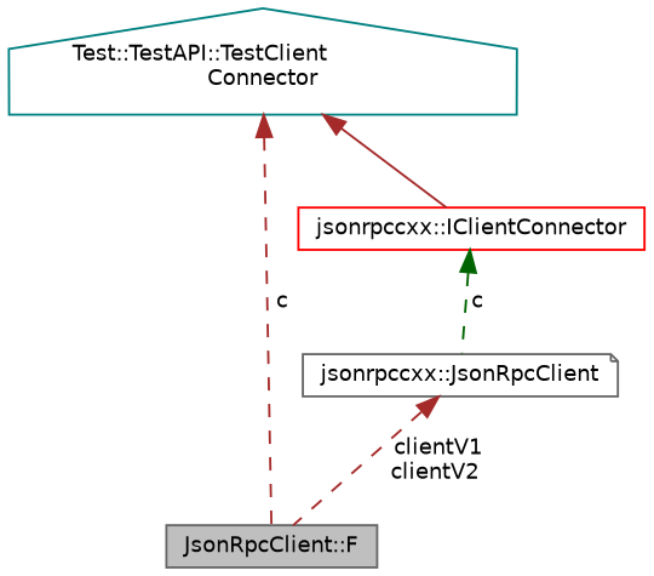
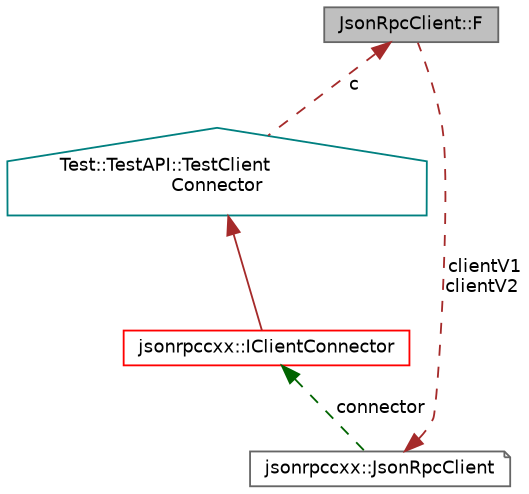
  digraph {
    node [color=gray40 fillcolor=white fontname=Helvetica fontsize=10 shape=box style=filled]
    edge [color=brown dir=back fontname=Helvetica fontsize=10 labelfontname=Helvetica labelfontsize=10 style=dashed]
    n1 [fillcolor=grey75 fontcolor=black height=0.2 label="JsonRpcClient::F" width=0.4]
    n2 [color=teal height=0.2 label="Test::TestAPI::TestClient\lConnector" shape=house width=0.4]
    n3 [color=red height=0.2 label="jsonrpccxx::IClientConnector" width=0.4]
    n4 [height=0.2 label="jsonrpccxx::JsonRpcClient" shape=note width=0.4]
-   n2 -> n1 [label=" c"]
+   n1 -> n2 [label=" c"]
    n2 -> n3 [style=solid]
-   n3 -> n4 [color=darkgreen label=" c"]
+   n3 -> n4 [color=darkgreen label=" connector"]
    n4 -> n1 [label=" clientV1\nclientV2"]
  }
